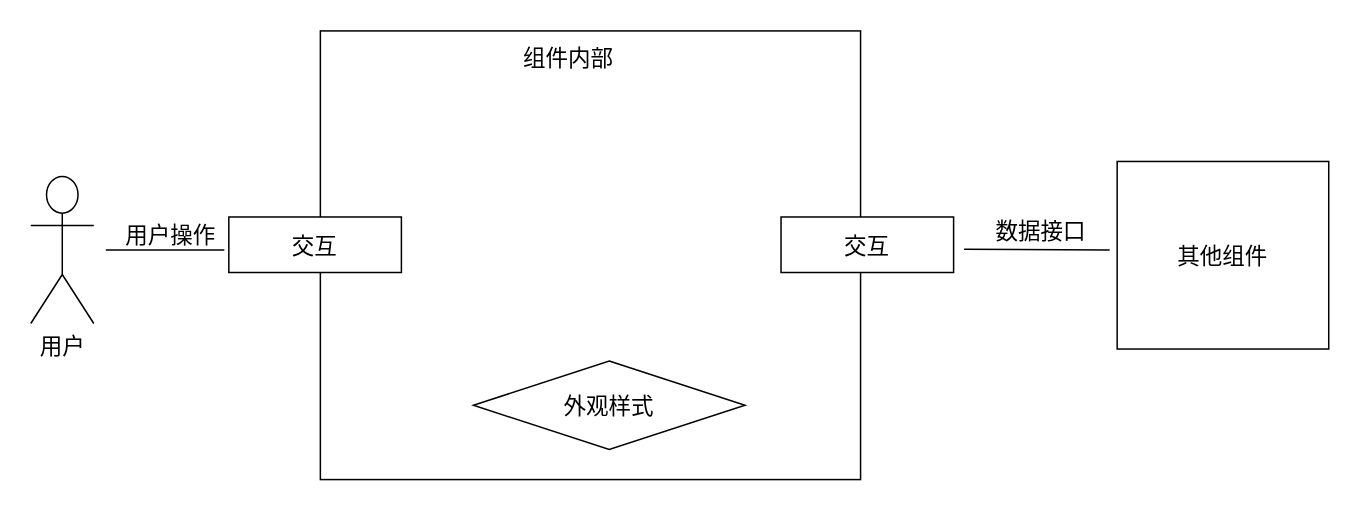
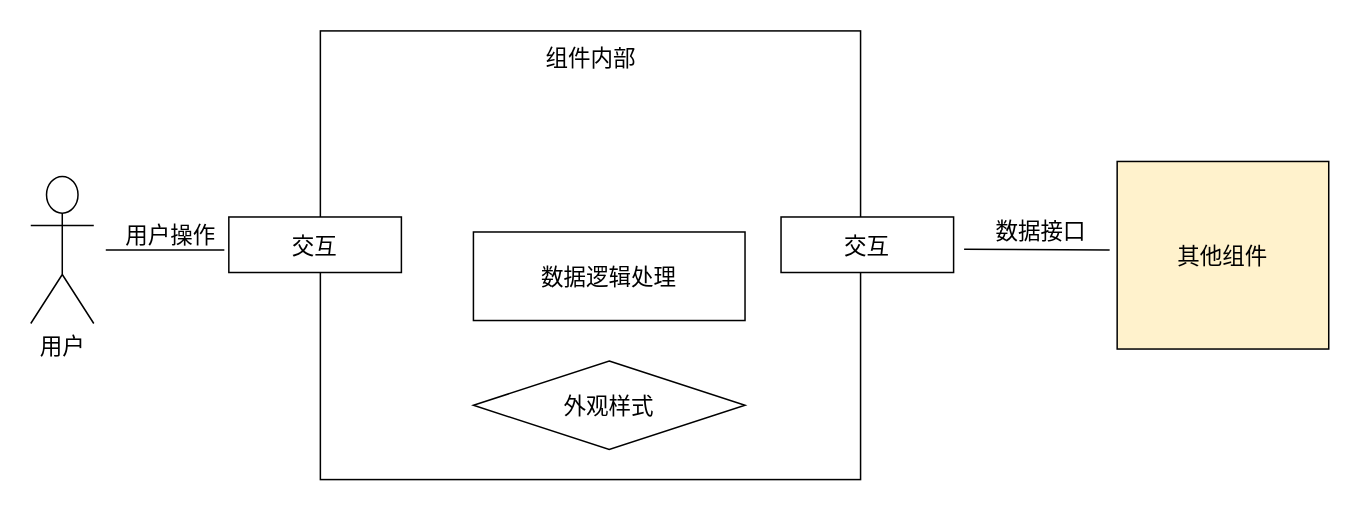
  <mxCell id="0" />
  <mxCell id="1" parent="0" />
  <mxCell id="2" value="" style="rounded=0;whiteSpace=wrap;html=1;" vertex="1" parent="1"><mxGeometry x="213" y="20" width="360" height="299" as="geometry" /></mxCell>
  <mxCell id="3" value="&lt;font style=&quot;font-size: 15px;&quot;&gt;交互&lt;/font&gt;" style="rounded=0;whiteSpace=wrap;html=1;" vertex="1" parent="1"><mxGeometry x="152" y="144" width="115" height="37" as="geometry" /></mxCell>
  <mxCell id="4" value="用户" style="shape=umlActor;verticalLabelPosition=bottom;verticalAlign=top;html=1;outlineConnect=0;fontSize=15;" vertex="1" parent="1"><mxGeometry x="20" y="117" width="42" height="98" as="geometry" /></mxCell>
  <mxCell id="5" value="&lt;font style=&quot;font-size: 15px;&quot;&gt;交互&lt;/font&gt;" style="rounded=0;whiteSpace=wrap;html=1;" vertex="1" parent="1"><mxGeometry x="520" y="144" width="115" height="37" as="geometry" /></mxCell>
  <mxCell id="6" value="" style="endArrow=none;html=1;rounded=0;fontSize=15;" edge="1" parent="1"><mxGeometry width="50" height="50" relative="1" as="geometry"><mxPoint x="70" y="166" as="sourcePoint" /><mxPoint x="149" y="166" as="targetPoint" /></mxGeometry></mxCell>
  <mxCell id="7" value="用户操作" style="text;html=1;strokeColor=none;fillColor=none;align=center;verticalAlign=middle;whiteSpace=wrap;rounded=0;fontSize=15;" vertex="1" parent="1"><mxGeometry x="62" y="141" width="103" height="30" as="geometry" /></mxCell>
- <mxCell id="8" value="其他组件" style="rounded=0;whiteSpace=wrap;html=1;fontSize=15;" vertex="1" parent="1"><mxGeometry x="744" y="107" width="141" height="125" as="geometry" /></mxCell>
+ <mxCell id="8" value="其他组件" style="rounded=0;whiteSpace=wrap;html=1;fontSize=15;fillColor=#fff2cc;" vertex="1" parent="1"><mxGeometry x="744" y="107" width="141" height="125" as="geometry" /></mxCell>
  <mxCell id="9" value="" style="endArrow=none;html=1;rounded=0;fontSize=15;" edge="1" parent="1"><mxGeometry width="50" height="50" relative="1" as="geometry"><mxPoint x="642" y="165.5" as="sourcePoint" /><mxPoint x="739" y="166" as="targetPoint" /></mxGeometry></mxCell>
  <mxCell id="10" value="数据接口" style="text;html=1;strokeColor=none;fillColor=none;align=center;verticalAlign=middle;whiteSpace=wrap;rounded=0;fontSize=15;" vertex="1" parent="1"><mxGeometry x="635" y="138" width="117" height="30" as="geometry" /></mxCell>
- <mxCell id="11" value="组件内部" style="text;html=1;strokeColor=none;fillColor=none;align=center;verticalAlign=middle;whiteSpace=wrap;rounded=0;fontSize=15;" vertex="1" parent="1"><mxGeometry x="314.5" y="23" width="127" height="29" as="geometry" /></mxCell>
+ <mxCell id="11" value="组件内部" style="text;html=1;strokeColor=none;fillColor=none;align=center;verticalAlign=middle;whiteSpace=wrap;rounded=0;fontSize=15;" vertex="1" parent="1"><mxGeometry x="329.5" y="23" width="127" height="29" as="geometry" /></mxCell>
  <mxCell id="12" value="外观样式" style="rhombus;whiteSpace=wrap;html=1;fontSize=15;" vertex="1" parent="1"><mxGeometry x="315" y="240" width="181" height="59" as="geometry" /></mxCell>
+ <mxCell id="13" value="数据逻辑处理" style="rounded=0;whiteSpace=wrap;html=1;fontSize=15;" vertex="1" parent="1"><mxGeometry x="315" y="154" width="181" height="59" as="geometry" /></mxCell>
